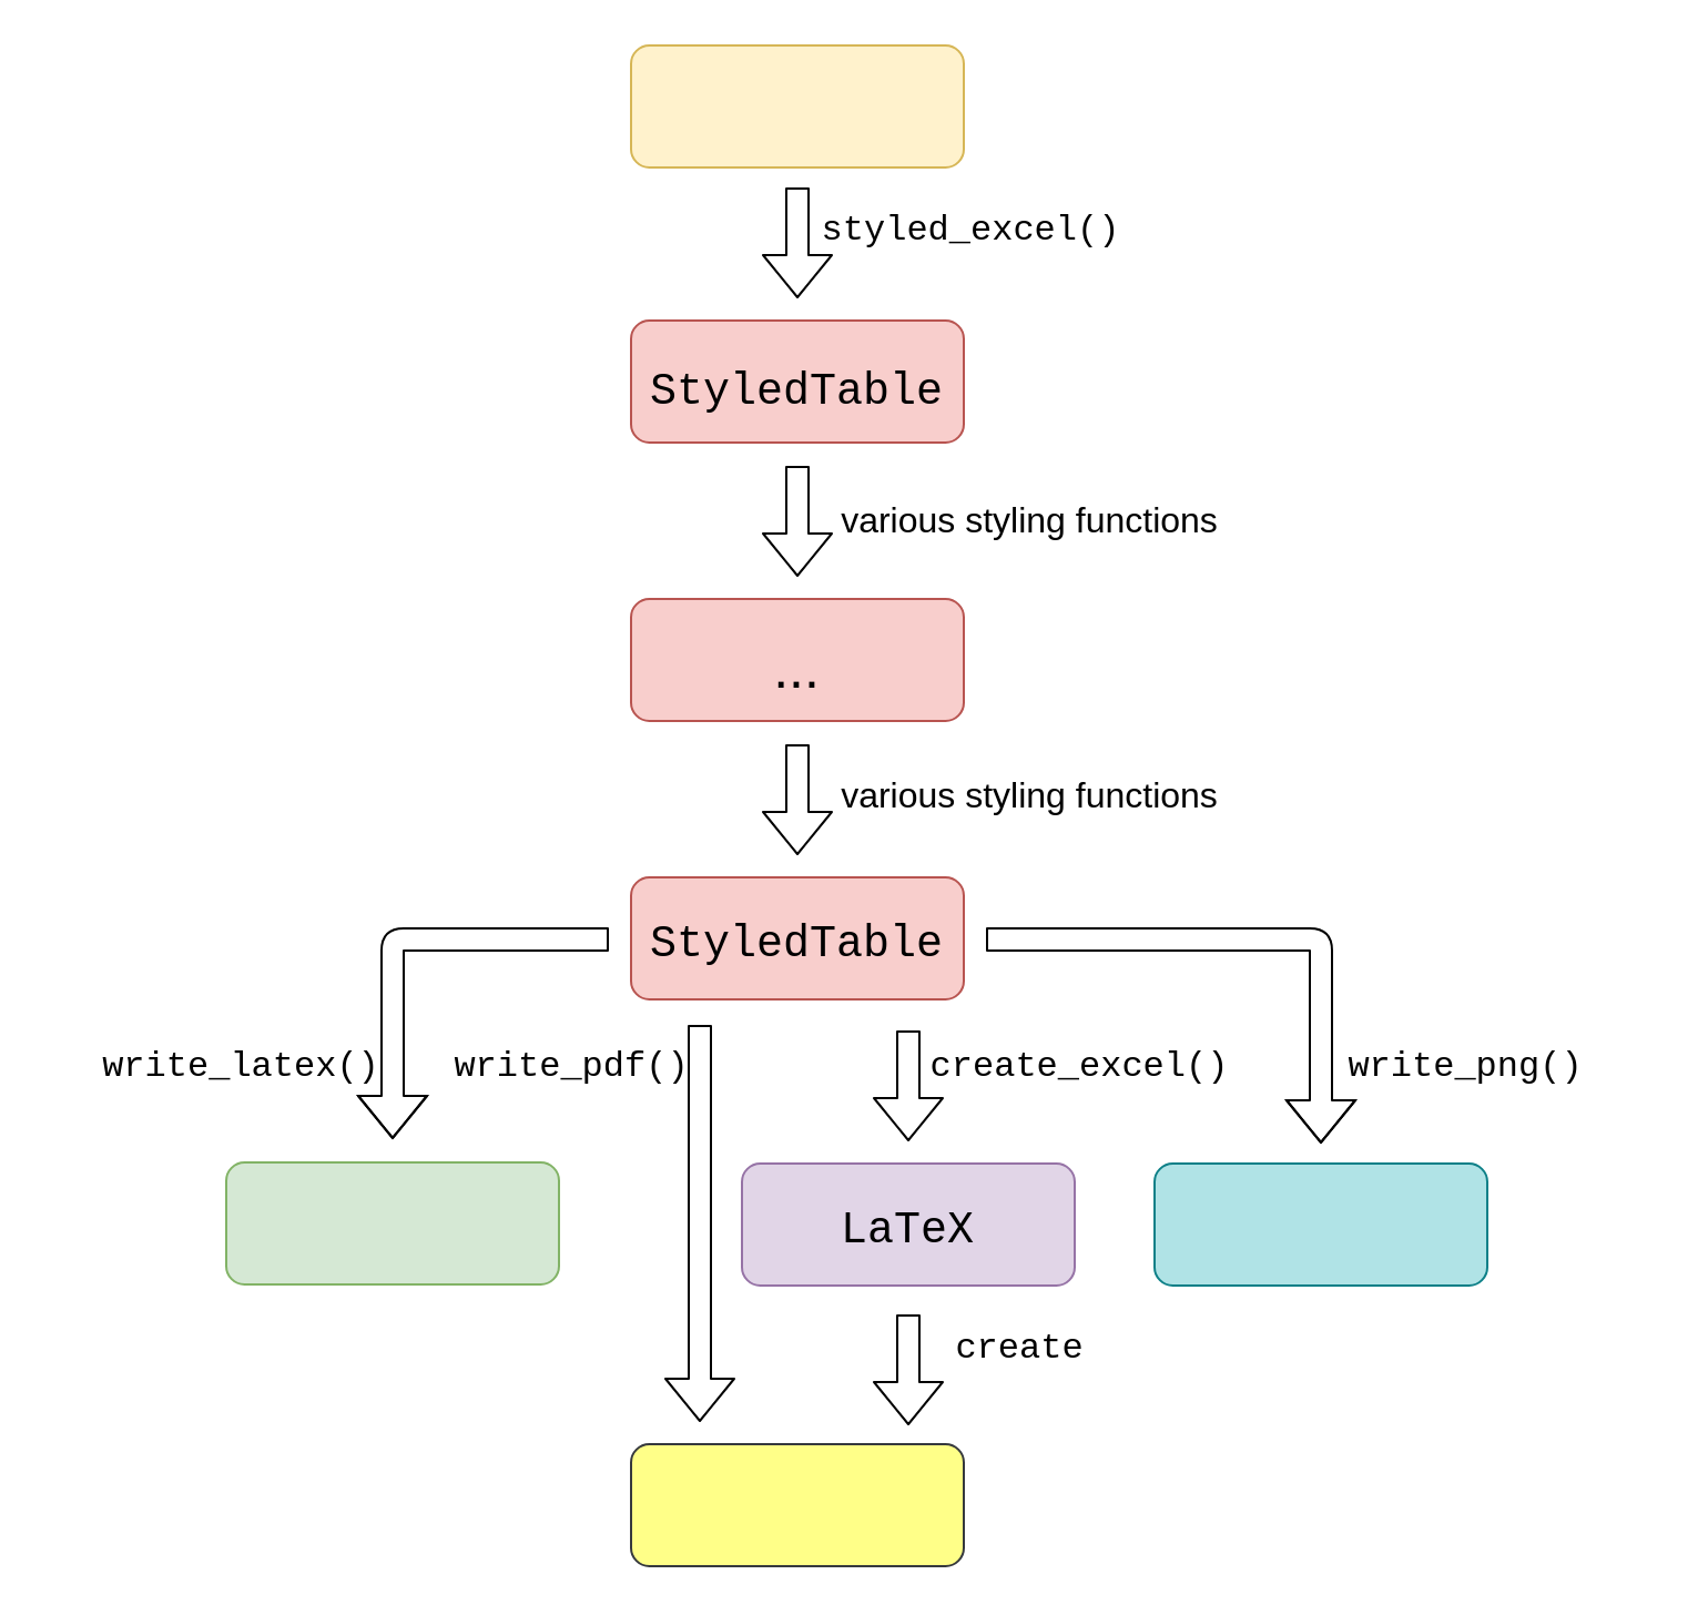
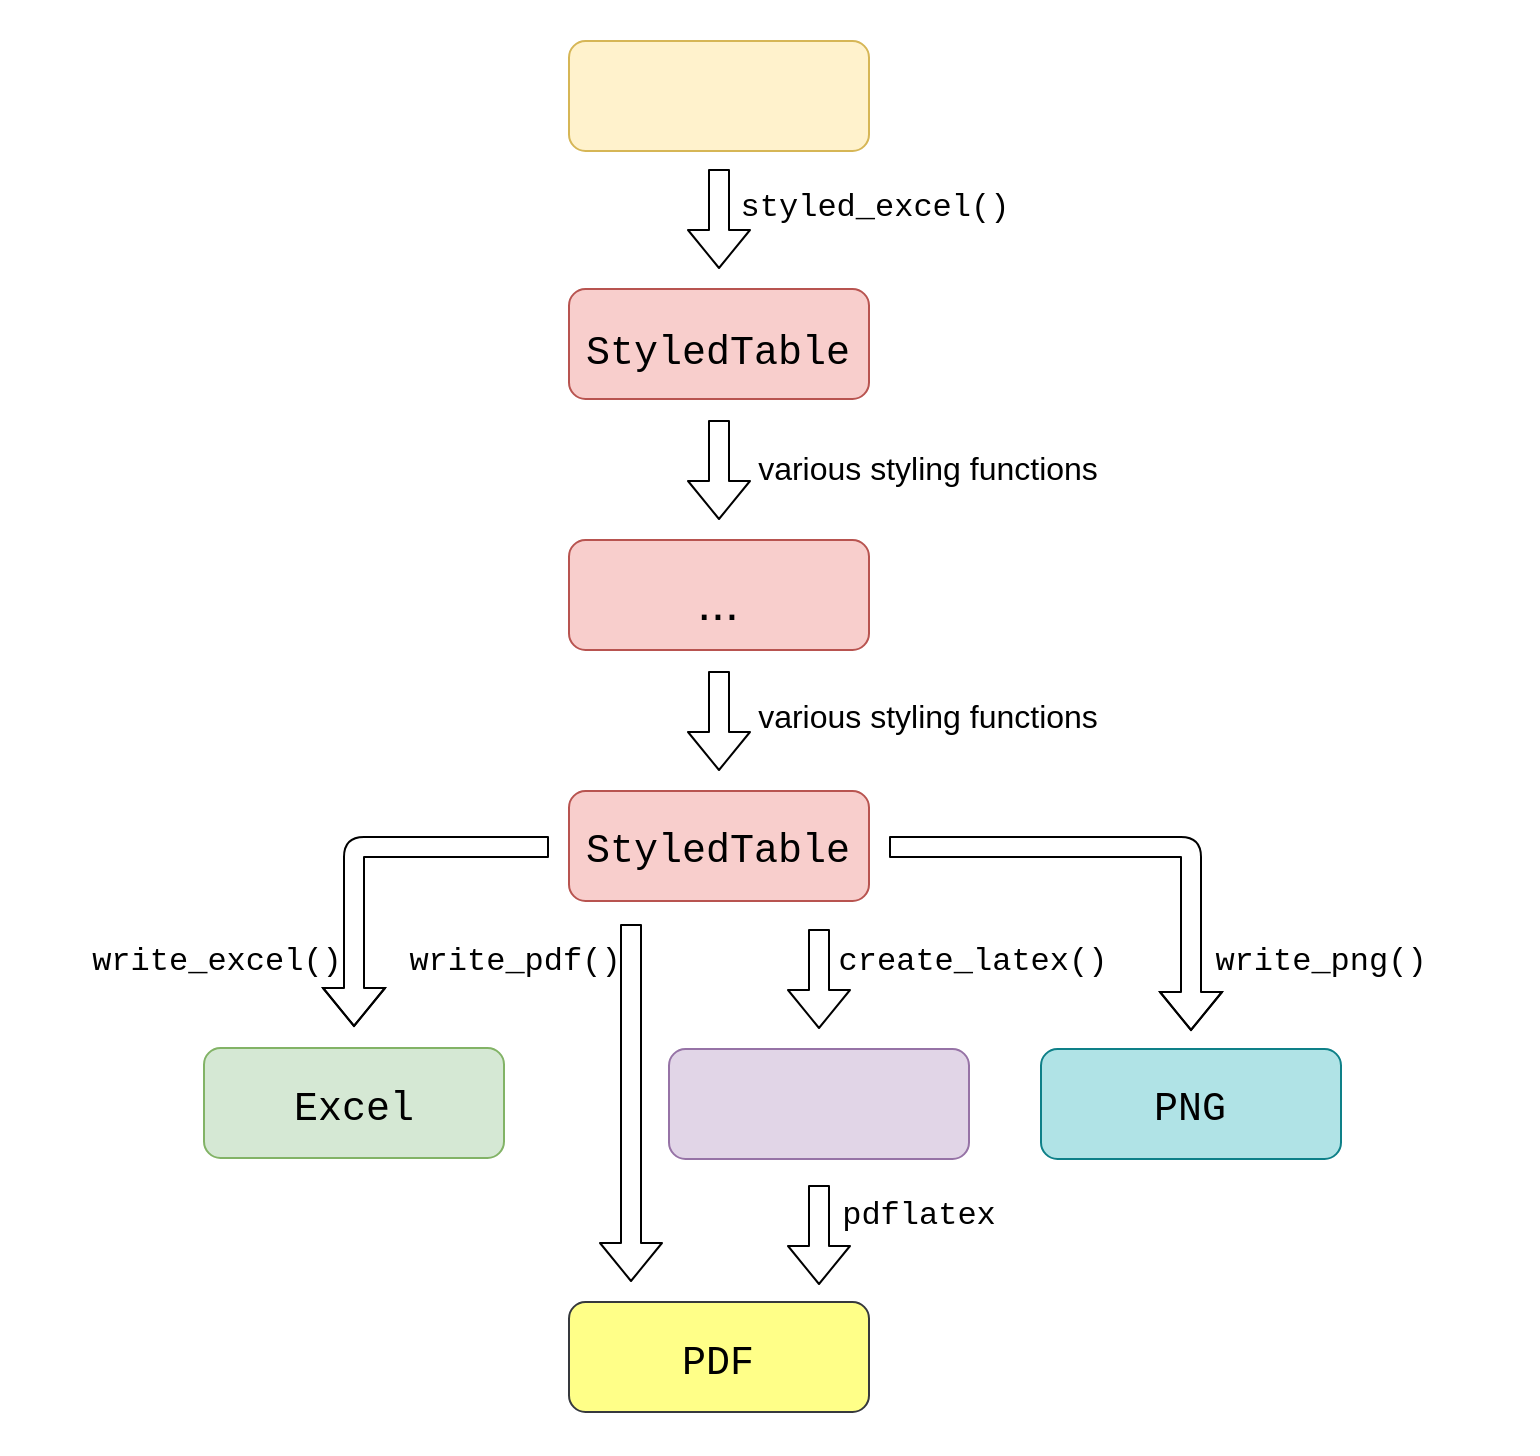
  <mxCell id="0" />
  <mxCell id="1" parent="0" />
  <mxCell id="2" value="" style="rounded=1;whiteSpace=wrap;html=1;fillColor=#fff2cc;strokeColor=#d6b656;" vertex="1" parent="1"><mxGeometry x="284" y="20" width="150" height="55" as="geometry" /></mxCell>
  <mxCell id="3" value="" style="shape=flexArrow;endArrow=classic;html=1;" edge="1" parent="1"><mxGeometry width="50" height="50" relative="1" as="geometry"><mxPoint x="359" y="84" as="sourcePoint" /><mxPoint x="359" y="134" as="targetPoint" /></mxGeometry></mxCell>
  <mxCell id="4" value="" style="rounded=1;whiteSpace=wrap;html=1;fillColor=#f8cecc;strokeColor=#b85450;" vertex="1" parent="1"><mxGeometry x="284" y="144" width="150" height="55" as="geometry" /></mxCell>
  <mxCell id="5" value="&lt;div&gt;&lt;font style=&quot;font-size: 20px&quot; face=&quot;Courier New&quot;&gt;StyledTable&lt;/font&gt;&lt;/div&gt;" style="text;html=1;strokeColor=none;fillColor=none;align=center;verticalAlign=middle;whiteSpace=wrap;rounded=0;" vertex="1" parent="1"><mxGeometry x="284" y="159" width="150" height="33" as="geometry" /></mxCell>
  <mxCell id="6" value="&lt;div style=&quot;font-size: 16px&quot; align=&quot;left&quot;&gt;&lt;font style=&quot;font-size: 16px&quot; face=&quot;Courier New&quot;&gt;styled_excel()&lt;/font&gt;&lt;/div&gt;" style="text;html=1;strokeColor=none;fillColor=none;align=center;verticalAlign=middle;whiteSpace=wrap;rounded=0;" vertex="1" parent="1"><mxGeometry x="350" y="78" width="175" height="50" as="geometry" /></mxCell>
  <mxCell id="7" value="" style="shape=flexArrow;endArrow=classic;html=1;" edge="1" parent="1"><mxGeometry width="50" height="50" relative="1" as="geometry"><mxPoint x="359" y="209.5" as="sourcePoint" /><mxPoint x="359" y="259.5" as="targetPoint" /></mxGeometry></mxCell>
  <mxCell id="8" value="" style="rounded=1;whiteSpace=wrap;html=1;fillColor=#f8cecc;strokeColor=#b85450;" vertex="1" parent="1"><mxGeometry x="284" y="269.5" width="150" height="55" as="geometry" /></mxCell>
  <mxCell id="9" value="&lt;font style=&quot;font-size: 25px&quot;&gt;...&lt;/font&gt;" style="text;html=1;strokeColor=none;fillColor=none;align=center;verticalAlign=middle;whiteSpace=wrap;rounded=0;" vertex="1" parent="1"><mxGeometry x="284" y="287" width="150" height="25" as="geometry" /></mxCell>
  <mxCell id="10" value="&lt;div align=&quot;left&quot;&gt;&lt;font style=&quot;font-size: 16px&quot;&gt;various styling functions&lt;br&gt;&lt;/font&gt;&lt;/div&gt;" style="text;html=1;strokeColor=none;fillColor=none;align=center;verticalAlign=middle;whiteSpace=wrap;rounded=0;" vertex="1" parent="1"><mxGeometry x="364" y="208.5" width="200" height="50" as="geometry" /></mxCell>
  <mxCell id="11" value="" style="shape=flexArrow;endArrow=classic;html=1;" edge="1" parent="1"><mxGeometry width="50" height="50" relative="1" as="geometry"><mxPoint x="359" y="335" as="sourcePoint" /><mxPoint x="359" y="385" as="targetPoint" /></mxGeometry></mxCell>
  <mxCell id="12" value="" style="rounded=1;whiteSpace=wrap;html=1;fillColor=#f8cecc;strokeColor=#b85450;" vertex="1" parent="1"><mxGeometry x="284" y="395" width="150" height="55" as="geometry" /></mxCell>
  <mxCell id="13" value="&lt;div&gt;&lt;font style=&quot;font-size: 20px&quot; face=&quot;Courier New&quot;&gt;StyledTable&lt;/font&gt;&lt;/div&gt;" style="text;html=1;strokeColor=none;fillColor=none;align=center;verticalAlign=middle;whiteSpace=wrap;rounded=0;" vertex="1" parent="1"><mxGeometry x="284" y="408" width="150" height="34" as="geometry" /></mxCell>
  <mxCell id="14" value="" style="shape=flexArrow;endArrow=classic;html=1;" edge="1" parent="1"><mxGeometry width="50" height="50" relative="1" as="geometry"><mxPoint x="274" y="423" as="sourcePoint" /><mxPoint x="176.5" y="513" as="targetPoint" /><Array as="points"><mxPoint x="176.5" y="423" /></Array></mxGeometry></mxCell>
  <mxCell id="15" value="" style="rounded=1;whiteSpace=wrap;html=1;fillColor=#d5e8d4;strokeColor=#82b366;" vertex="1" parent="1"><mxGeometry x="101.5" y="523.5" width="150" height="55" as="geometry" /></mxCell>
- <mxCell id="17" value="&lt;div style=&quot;font-size: 16px&quot; align=&quot;left&quot;&gt;&lt;font style=&quot;font-size: 16px&quot; face=&quot;Courier New&quot;&gt;write_latex()&lt;/font&gt;&lt;/div&gt;" style="text;html=1;strokeColor=none;fillColor=none;align=center;verticalAlign=middle;whiteSpace=wrap;rounded=0;" vertex="1" parent="1"><mxGeometry x="20.5" y="454.5" width="175" height="50" as="geometry" /></mxCell>
+ <mxCell id="16" value="&lt;div&gt;&lt;font style=&quot;font-size: 20px&quot; face=&quot;Courier New&quot;&gt;Excel&lt;/font&gt;&lt;/div&gt;" style="text;html=1;strokeColor=none;fillColor=none;align=center;verticalAlign=middle;whiteSpace=wrap;rounded=0;" vertex="1" parent="1"><mxGeometry x="102" y="535" width="150" height="37" as="geometry" /></mxCell>
+ <mxCell id="17" value="&lt;div style=&quot;font-size: 16px&quot; align=&quot;left&quot;&gt;&lt;font style=&quot;font-size: 16px&quot; face=&quot;Courier New&quot;&gt;write_excel()&lt;/font&gt;&lt;/div&gt;" style="text;html=1;strokeColor=none;fillColor=none;align=center;verticalAlign=middle;whiteSpace=wrap;rounded=0;" vertex="1" parent="1"><mxGeometry x="20.5" y="454.5" width="175" height="50" as="geometry" /></mxCell>
  <mxCell id="18" value="" style="shape=flexArrow;endArrow=classic;html=1;" edge="1" parent="1"><mxGeometry width="50" height="50" relative="1" as="geometry"><mxPoint x="409" y="464" as="sourcePoint" /><mxPoint x="409" y="514" as="targetPoint" /></mxGeometry></mxCell>
  <mxCell id="19" value="" style="rounded=1;whiteSpace=wrap;html=1;fillColor=#e1d5e7;strokeColor=#9673a6;" vertex="1" parent="1"><mxGeometry x="334" y="524" width="150" height="55" as="geometry" /></mxCell>
- <mxCell id="20" value="&lt;div&gt;&lt;font style=&quot;font-size: 20px&quot; face=&quot;Courier New&quot;&gt;LaTeX&lt;/font&gt;&lt;/div&gt;" style="text;html=1;strokeColor=none;fillColor=none;align=center;verticalAlign=middle;whiteSpace=wrap;rounded=0;" vertex="1" parent="1"><mxGeometry x="334" y="544.5" width="150" height="19" as="geometry" /></mxCell>
- <mxCell id="21" value="&lt;div style=&quot;font-size: 16px&quot; align=&quot;left&quot;&gt;&lt;font style=&quot;font-size: 16px&quot; face=&quot;Courier New&quot;&gt;create_excel()&lt;/font&gt;&lt;/div&gt;" style="text;html=1;strokeColor=none;fillColor=none;align=center;verticalAlign=middle;whiteSpace=wrap;rounded=0;" vertex="1" parent="1"><mxGeometry x="399" y="454.5" width="175" height="50" as="geometry" /></mxCell>
+ <mxCell id="21" value="&lt;div style=&quot;font-size: 16px&quot; align=&quot;left&quot;&gt;&lt;font style=&quot;font-size: 16px&quot; face=&quot;Courier New&quot;&gt;create_latex()&lt;/font&gt;&lt;/div&gt;" style="text;html=1;strokeColor=none;fillColor=none;align=center;verticalAlign=middle;whiteSpace=wrap;rounded=0;" vertex="1" parent="1"><mxGeometry x="399" y="454.5" width="175" height="50" as="geometry" /></mxCell>
  <mxCell id="22" value="" style="shape=flexArrow;endArrow=classic;html=1;" edge="1" parent="1"><mxGeometry width="50" height="50" relative="1" as="geometry"><mxPoint x="444" y="423" as="sourcePoint" /><mxPoint x="595" y="515" as="targetPoint" /><Array as="points"><mxPoint x="595" y="423" /></Array></mxGeometry></mxCell>
  <mxCell id="23" value="" style="rounded=1;whiteSpace=wrap;html=1;fillColor=#b0e3e6;strokeColor=#0e8088;" vertex="1" parent="1"><mxGeometry x="520" y="524" width="150" height="55" as="geometry" /></mxCell>
+ <mxCell id="24" value="&lt;div&gt;&lt;font style=&quot;font-size: 20px&quot; face=&quot;Courier New&quot;&gt;PNG&lt;/font&gt;&lt;/div&gt;" style="text;html=1;strokeColor=none;fillColor=none;align=center;verticalAlign=middle;whiteSpace=wrap;rounded=0;" vertex="1" parent="1"><mxGeometry x="520" y="545" width="150" height="18" as="geometry" /></mxCell>
  <mxCell id="25" value="&lt;div style=&quot;font-size: 16px&quot; align=&quot;left&quot;&gt;&lt;font style=&quot;font-size: 16px&quot; face=&quot;Courier New&quot;&gt;write_png()&lt;/font&gt;&lt;/div&gt;" style="text;html=1;strokeColor=none;fillColor=none;align=center;verticalAlign=middle;whiteSpace=wrap;rounded=0;" vertex="1" parent="1"><mxGeometry x="573" y="454.5" width="175" height="50" as="geometry" /></mxCell>
  <mxCell id="26" value="&lt;div align=&quot;left&quot;&gt;&lt;font style=&quot;font-size: 16px&quot;&gt;various styling functions&lt;br&gt;&lt;/font&gt;&lt;/div&gt;" style="text;html=1;strokeColor=none;fillColor=none;align=center;verticalAlign=middle;whiteSpace=wrap;rounded=0;" vertex="1" parent="1"><mxGeometry x="364" y="333" width="200" height="50" as="geometry" /></mxCell>
  <mxCell id="27" value="" style="shape=flexArrow;endArrow=classic;html=1;" edge="1" parent="1"><mxGeometry width="50" height="50" relative="1" as="geometry"><mxPoint x="409" y="592" as="sourcePoint" /><mxPoint x="409" y="642" as="targetPoint" /></mxGeometry></mxCell>
  <mxCell id="28" value="" style="rounded=1;whiteSpace=wrap;html=1;fillColor=#ffff88;strokeColor=#36393d;" vertex="1" parent="1"><mxGeometry x="284" y="650.5" width="150" height="55" as="geometry" /></mxCell>
- <mxCell id="30" value="&lt;div style=&quot;font-size: 16px&quot; align=&quot;left&quot;&gt;&lt;font style=&quot;font-size: 16px&quot; face=&quot;Courier New&quot;&gt;create&lt;/font&gt;&lt;/div&gt;" style="text;html=1;strokeColor=none;fillColor=none;align=center;verticalAlign=middle;whiteSpace=wrap;rounded=0;" vertex="1" parent="1"><mxGeometry x="372" y="581.5" width="175" height="50" as="geometry" /></mxCell>
+ <mxCell id="29" value="&lt;div&gt;&lt;font style=&quot;font-size: 20px&quot; face=&quot;Courier New&quot;&gt;PDF&lt;/font&gt;&lt;/div&gt;" style="text;html=1;strokeColor=none;fillColor=none;align=center;verticalAlign=middle;whiteSpace=wrap;rounded=0;" vertex="1" parent="1"><mxGeometry x="284" y="671" width="150" height="19" as="geometry" /></mxCell>
+ <mxCell id="30" value="&lt;div style=&quot;font-size: 16px&quot; align=&quot;left&quot;&gt;&lt;font style=&quot;font-size: 16px&quot; face=&quot;Courier New&quot;&gt;pdflatex&lt;/font&gt;&lt;/div&gt;" style="text;html=1;strokeColor=none;fillColor=none;align=center;verticalAlign=middle;whiteSpace=wrap;rounded=0;" vertex="1" parent="1"><mxGeometry x="372" y="581.5" width="175" height="50" as="geometry" /></mxCell>
  <mxCell id="31" value="" style="shape=flexArrow;endArrow=classic;html=1;" edge="1" parent="1"><mxGeometry width="50" height="50" relative="1" as="geometry"><mxPoint x="315" y="461.5" as="sourcePoint" /><mxPoint x="315" y="640.5" as="targetPoint" /></mxGeometry></mxCell>
  <mxCell id="32" value="&lt;div style=&quot;font-size: 16px&quot; align=&quot;left&quot;&gt;&lt;font style=&quot;font-size: 16px&quot; face=&quot;Courier New&quot;&gt;write_pdf()&lt;/font&gt;&lt;/div&gt;" style="text;html=1;strokeColor=none;fillColor=none;align=center;verticalAlign=middle;whiteSpace=wrap;rounded=0;" vertex="1" parent="1"><mxGeometry x="170" y="454.5" width="175" height="50" as="geometry" /></mxCell>
